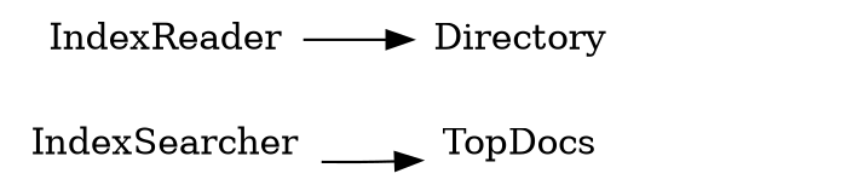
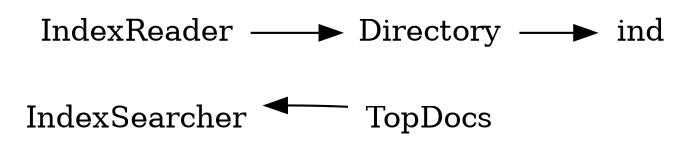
  digraph {
    rankdir=LR
    node [shape=plaintext]
    n1 [height=.1 label=IndexSearcher width=.6]
    n2 [height=.1 label=TopDocs width=.6]
    n3 [height=.1 label=IndexReader width=.6]
    n4 [height=.1 label=Directory width=.6]
-   n1 -> n2
+   ind [height=.1 width=.6]
+   n2 -> n1
    n3 -> n4
+   n4 -> ind
  }
